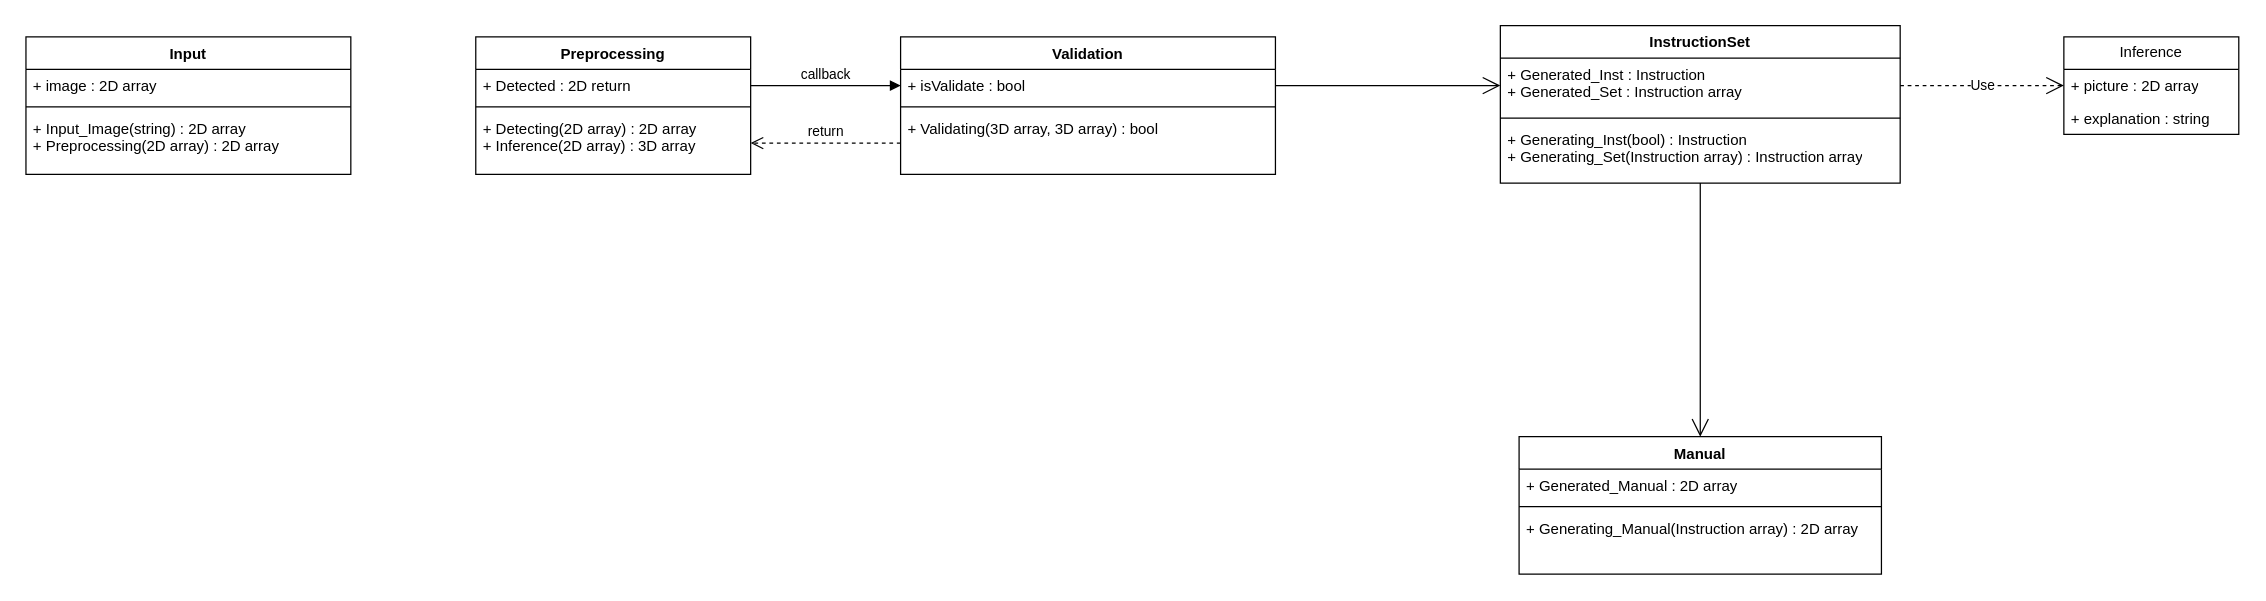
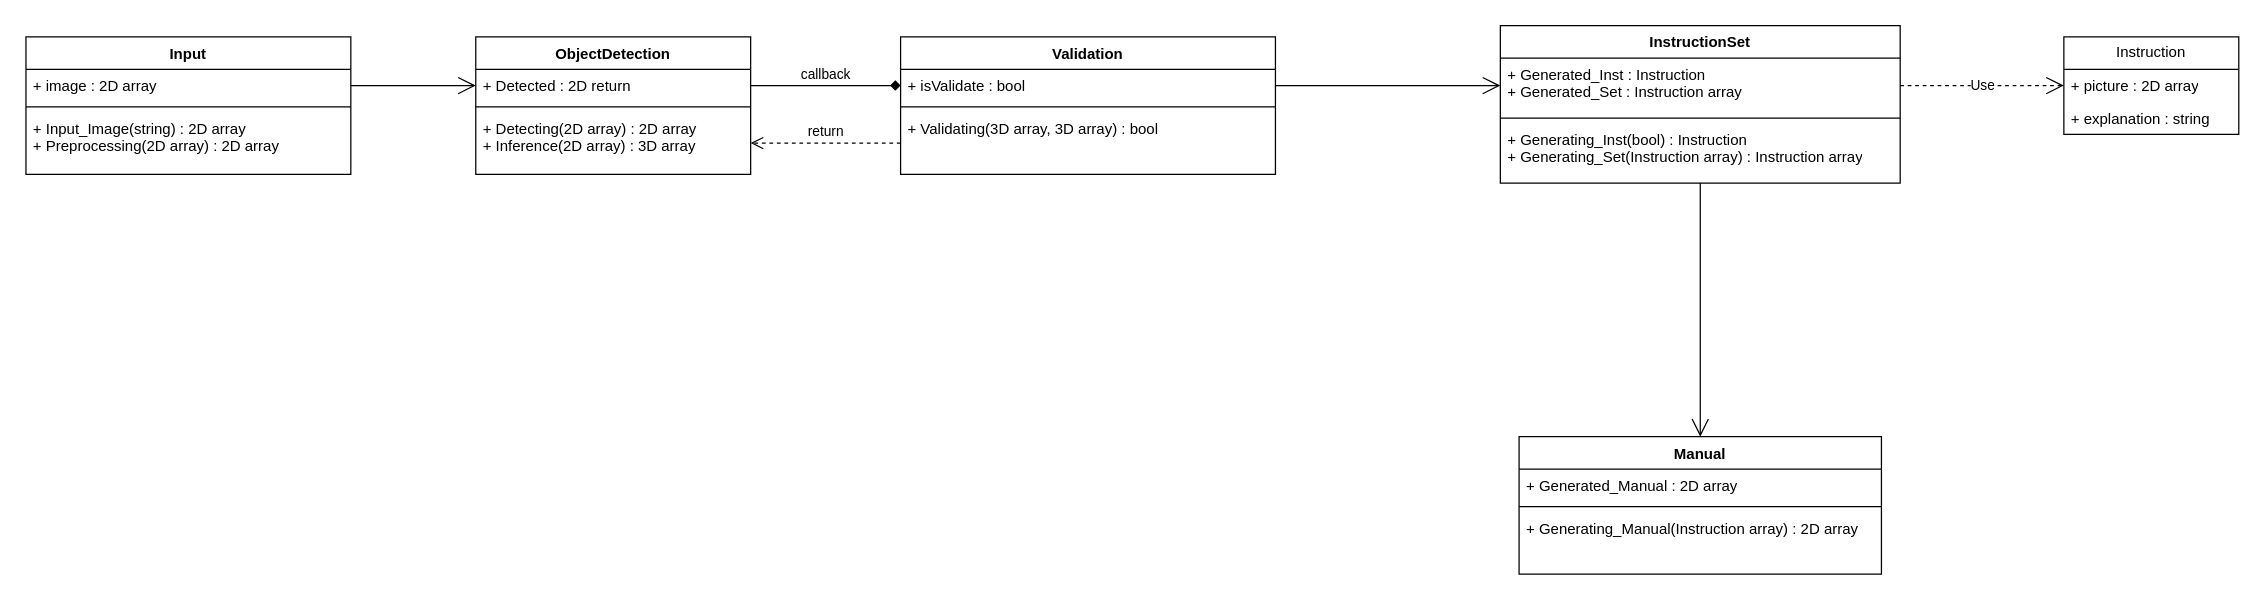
  <mxCell id="0" />
  <mxCell id="1" parent="0" />
  <mxCell id="2" value="Input" style="swimlane;fontStyle=1;align=center;verticalAlign=top;childLayout=stackLayout;horizontal=1;startSize=26;horizontalStack=0;resizeParent=1;resizeParentMax=0;resizeLast=0;collapsible=1;marginBottom=0;" parent="1" vertex="1"><mxGeometry x="20" y="29" width="260" height="110" as="geometry" /></mxCell>
  <mxCell id="3" value="+ image : 2D array" style="text;strokeColor=none;fillColor=none;align=left;verticalAlign=top;spacingLeft=4;spacingRight=4;overflow=hidden;rotatable=0;points=[[0,0.5],[1,0.5]];portConstraint=eastwest;" parent="2" vertex="1"><mxGeometry y="26" width="260" height="26" as="geometry" /></mxCell>
  <mxCell id="4" value="" style="line;strokeWidth=1;fillColor=none;align=left;verticalAlign=middle;spacingTop=-1;spacingLeft=3;spacingRight=3;rotatable=0;labelPosition=right;points=[];portConstraint=eastwest;strokeColor=inherit;" parent="2" vertex="1"><mxGeometry y="52" width="260" height="8" as="geometry" /></mxCell>
  <mxCell id="5" value="+ Input_Image(string) : 2D array&#10;+ Preprocessing(2D array) : 2D array" style="text;strokeColor=none;fillColor=none;align=left;verticalAlign=top;spacingLeft=4;spacingRight=4;overflow=hidden;rotatable=0;points=[[0,0.5],[1,0.5]];portConstraint=eastwest;" parent="2" vertex="1"><mxGeometry y="60" width="260" height="50" as="geometry" /></mxCell>
- <mxCell id="6" value="Preprocessing" style="swimlane;fontStyle=1;align=center;verticalAlign=top;childLayout=stackLayout;horizontal=1;startSize=26;horizontalStack=0;resizeParent=1;resizeParentMax=0;resizeLast=0;collapsible=1;marginBottom=0;" parent="1" vertex="1"><mxGeometry x="380" y="29" width="220" height="110" as="geometry"><mxRectangle x="-493" y="160" width="130" height="30" as="alternateBounds" /></mxGeometry></mxCell>
+ <mxCell id="6" value="ObjectDetection" style="swimlane;fontStyle=1;align=center;verticalAlign=top;childLayout=stackLayout;horizontal=1;startSize=26;horizontalStack=0;resizeParent=1;resizeParentMax=0;resizeLast=0;collapsible=1;marginBottom=0;" parent="1" vertex="1"><mxGeometry x="380" y="29" width="220" height="110" as="geometry"><mxRectangle x="-493" y="160" width="130" height="30" as="alternateBounds" /></mxGeometry></mxCell>
  <mxCell id="7" value="+ Detected : 2D return" style="text;strokeColor=none;fillColor=none;align=left;verticalAlign=top;spacingLeft=4;spacingRight=4;overflow=hidden;rotatable=0;points=[[0,0.5],[1,0.5]];portConstraint=eastwest;" parent="6" vertex="1"><mxGeometry y="26" width="220" height="26" as="geometry" /></mxCell>
  <mxCell id="8" value="" style="line;strokeWidth=1;fillColor=none;align=left;verticalAlign=middle;spacingTop=-1;spacingLeft=3;spacingRight=3;rotatable=0;labelPosition=right;points=[];portConstraint=eastwest;strokeColor=inherit;" parent="6" vertex="1"><mxGeometry y="52" width="220" height="8" as="geometry" /></mxCell>
  <mxCell id="9" value="+ Detecting(2D array) : 2D array&#10;+ Inference(2D array) : 3D array" style="text;strokeColor=none;fillColor=none;align=left;verticalAlign=top;spacingLeft=4;spacingRight=4;overflow=hidden;rotatable=0;points=[[0,0.5],[1,0.5]];portConstraint=eastwest;" parent="6" vertex="1"><mxGeometry y="60" width="220" height="50" as="geometry" /></mxCell>
  <mxCell id="10" value="Validation" style="swimlane;fontStyle=1;align=center;verticalAlign=top;childLayout=stackLayout;horizontal=1;startSize=26;horizontalStack=0;resizeParent=1;resizeParentMax=0;resizeLast=0;collapsible=1;marginBottom=0;" parent="1" vertex="1"><mxGeometry x="720" y="29" width="300" height="110" as="geometry" /></mxCell>
  <mxCell id="11" value="+ isValidate : bool" style="text;strokeColor=none;fillColor=none;align=left;verticalAlign=top;spacingLeft=4;spacingRight=4;overflow=hidden;rotatable=0;points=[[0,0.5],[1,0.5]];portConstraint=eastwest;" parent="10" vertex="1"><mxGeometry y="26" width="300" height="26" as="geometry" /></mxCell>
  <mxCell id="12" value="" style="line;strokeWidth=1;fillColor=none;align=left;verticalAlign=middle;spacingTop=-1;spacingLeft=3;spacingRight=3;rotatable=0;labelPosition=right;points=[];portConstraint=eastwest;strokeColor=inherit;" parent="10" vertex="1"><mxGeometry y="52" width="300" height="8" as="geometry" /></mxCell>
  <mxCell id="13" value="+ Validating(3D array, 3D array) : bool" style="text;strokeColor=none;fillColor=none;align=left;verticalAlign=top;spacingLeft=4;spacingRight=4;overflow=hidden;rotatable=0;points=[[0,0.5],[1,0.5]];portConstraint=eastwest;" parent="10" vertex="1"><mxGeometry y="60" width="300" height="50" as="geometry" /></mxCell>
  <mxCell id="14" value="Manual" style="swimlane;fontStyle=1;align=center;verticalAlign=top;childLayout=stackLayout;horizontal=1;startSize=26;horizontalStack=0;resizeParent=1;resizeParentMax=0;resizeLast=0;collapsible=1;marginBottom=0;whiteSpace=wrap;html=1;" parent="1" vertex="1"><mxGeometry x="1215" y="349" width="290" height="110" as="geometry" /></mxCell>
  <mxCell id="15" value="+ Generated_Manual : 2D array" style="text;strokeColor=none;fillColor=none;align=left;verticalAlign=top;spacingLeft=4;spacingRight=4;overflow=hidden;rotatable=0;points=[[0,0.5],[1,0.5]];portConstraint=eastwest;whiteSpace=wrap;html=1;" parent="14" vertex="1"><mxGeometry y="26" width="290" height="26" as="geometry" /></mxCell>
  <mxCell id="16" value="" style="line;strokeWidth=1;fillColor=none;align=left;verticalAlign=middle;spacingTop=-1;spacingLeft=3;spacingRight=3;rotatable=0;labelPosition=right;points=[];portConstraint=eastwest;strokeColor=inherit;" parent="14" vertex="1"><mxGeometry y="52" width="290" height="8" as="geometry" /></mxCell>
  <mxCell id="17" value="+ Generating_Manual(Instruction array) : 2D array&amp;nbsp;" style="text;strokeColor=none;fillColor=none;align=left;verticalAlign=top;spacingLeft=4;spacingRight=4;overflow=hidden;rotatable=0;points=[[0,0.5],[1,0.5]];portConstraint=eastwest;whiteSpace=wrap;html=1;" parent="14" vertex="1"><mxGeometry y="60" width="290" height="50" as="geometry" /></mxCell>
  <mxCell id="18" value="" style="endArrow=open;endFill=1;endSize=12;html=1;rounded=0;exitX=0.5;exitY=1;exitDx=0;exitDy=0;entryX=0.5;entryY=0;entryDx=0;entryDy=0;" parent="1" source="23" target="14" edge="1"><mxGeometry width="160" relative="1" as="geometry"><mxPoint x="650" y="219" as="sourcePoint" /><mxPoint x="810" y="219" as="targetPoint" /></mxGeometry></mxCell>
- <mxCell id="19" value="callback" style="html=1;verticalAlign=bottom;endArrow=block;edgeStyle=elbowEdgeStyle;elbow=vertical;curved=0;rounded=0;exitX=1;exitY=0.5;exitDx=0;exitDy=0;entryX=0;entryY=0.5;entryDx=0;entryDy=0;" parent="1" source="7" target="11" edge="1"><mxGeometry relative="1" as="geometry"><mxPoint x="650" y="89" as="sourcePoint" /></mxGeometry></mxCell>
+ <mxCell id="19" value="callback" style="html=1;verticalAlign=bottom;endArrow=diamond;edgeStyle=elbowEdgeStyle;elbow=vertical;curved=0;rounded=0;exitX=1;exitY=0.5;exitDx=0;exitDy=0;entryX=0;entryY=0.5;entryDx=0;entryDy=0;" parent="1" source="7" target="11" edge="1"><mxGeometry relative="1" as="geometry"><mxPoint x="650" y="89" as="sourcePoint" /></mxGeometry></mxCell>
  <mxCell id="20" value="return" style="html=1;verticalAlign=bottom;endArrow=open;dashed=1;endSize=8;edgeStyle=elbowEdgeStyle;elbow=vertical;curved=0;rounded=0;exitX=0;exitY=0.5;exitDx=0;exitDy=0;entryX=1;entryY=0.5;entryDx=0;entryDy=0;" parent="1" source="13" target="9" edge="1"><mxGeometry relative="1" as="geometry"><mxPoint x="630" y="230" as="targetPoint" /><mxPoint x="710" y="199" as="sourcePoint" /><Array as="points" /></mxGeometry></mxCell>
+ <mxCell id="21" value="" style="endArrow=open;endFill=1;endSize=12;html=1;rounded=0;exitX=1;exitY=0.5;exitDx=0;exitDy=0;entryX=0;entryY=0.5;entryDx=0;entryDy=0;" parent="1" source="3" target="7" edge="1"><mxGeometry width="160" relative="1" as="geometry"><mxPoint x="290" y="219" as="sourcePoint" /><mxPoint x="450" y="219" as="targetPoint" /></mxGeometry></mxCell>
  <mxCell id="22" value="" style="group" parent="1" vertex="1" connectable="0"><mxGeometry x="1200" y="20" width="591" height="128" as="geometry" /></mxCell>
  <mxCell id="23" value="InstructionSet" style="swimlane;fontStyle=1;align=center;verticalAlign=top;childLayout=stackLayout;horizontal=1;startSize=26;horizontalStack=0;resizeParent=1;resizeParentMax=0;resizeLast=0;collapsible=1;marginBottom=0;whiteSpace=wrap;html=1;" parent="22" vertex="1"><mxGeometry width="320" height="126" as="geometry" /></mxCell>
  <mxCell id="24" value="+ Generated_Inst : Instruction&lt;br&gt;+ Generated_Set : Instruction array" style="text;strokeColor=none;fillColor=none;align=left;verticalAlign=top;spacingLeft=4;spacingRight=4;overflow=hidden;rotatable=0;points=[[0,0.5],[1,0.5]];portConstraint=eastwest;whiteSpace=wrap;html=1;" parent="23" vertex="1"><mxGeometry y="26" width="320" height="44" as="geometry" /></mxCell>
  <mxCell id="25" value="" style="line;strokeWidth=1;fillColor=none;align=left;verticalAlign=middle;spacingTop=-1;spacingLeft=3;spacingRight=3;rotatable=0;labelPosition=right;points=[];portConstraint=eastwest;strokeColor=inherit;" parent="23" vertex="1"><mxGeometry y="70" width="320" height="8" as="geometry" /></mxCell>
  <mxCell id="26" value="+ Generating_Inst(bool) : Instruction&lt;br&gt;+ Generating_Set(Instruction array) : Instruction array" style="text;strokeColor=none;fillColor=none;align=left;verticalAlign=top;spacingLeft=4;spacingRight=4;overflow=hidden;rotatable=0;points=[[0,0.5],[1,0.5]];portConstraint=eastwest;whiteSpace=wrap;html=1;" parent="23" vertex="1"><mxGeometry y="78" width="320" height="48" as="geometry" /></mxCell>
- <mxCell id="27" value="Inference" style="swimlane;fontStyle=0;childLayout=stackLayout;horizontal=1;startSize=26;fillColor=none;horizontalStack=0;resizeParent=1;resizeParentMax=0;resizeLast=0;collapsible=1;marginBottom=0;whiteSpace=wrap;html=1;" parent="22" vertex="1"><mxGeometry x="451" y="9" width="140" height="78" as="geometry" /></mxCell>
+ <mxCell id="27" value="Instruction" style="swimlane;fontStyle=0;childLayout=stackLayout;horizontal=1;startSize=26;fillColor=none;horizontalStack=0;resizeParent=1;resizeParentMax=0;resizeLast=0;collapsible=1;marginBottom=0;whiteSpace=wrap;html=1;" parent="22" vertex="1"><mxGeometry x="451" y="9" width="140" height="78" as="geometry" /></mxCell>
  <mxCell id="28" value="+ picture : 2D array" style="text;strokeColor=none;fillColor=none;align=left;verticalAlign=top;spacingLeft=4;spacingRight=4;overflow=hidden;rotatable=0;points=[[0,0.5],[1,0.5]];portConstraint=eastwest;whiteSpace=wrap;html=1;" parent="27" vertex="1"><mxGeometry y="26" width="140" height="26" as="geometry" /></mxCell>
  <mxCell id="29" value="+ explanation : string" style="text;strokeColor=none;fillColor=none;align=left;verticalAlign=top;spacingLeft=4;spacingRight=4;overflow=hidden;rotatable=0;points=[[0,0.5],[1,0.5]];portConstraint=eastwest;whiteSpace=wrap;html=1;" parent="27" vertex="1"><mxGeometry y="52" width="140" height="26" as="geometry" /></mxCell>
  <mxCell id="30" value="Use" style="endArrow=open;endSize=12;dashed=1;html=1;rounded=0;exitX=1;exitY=0.5;exitDx=0;exitDy=0;entryX=0;entryY=0.5;entryDx=0;entryDy=0;" parent="22" source="24" target="28" edge="1"><mxGeometry width="160" relative="1" as="geometry"><mxPoint x="201" y="-30" as="sourcePoint" /><mxPoint x="451" y="40" as="targetPoint" /></mxGeometry></mxCell>
  <mxCell id="31" value="" style="endArrow=open;endFill=1;endSize=12;html=1;rounded=0;exitX=1;exitY=0.5;exitDx=0;exitDy=0;entryX=0;entryY=0.5;entryDx=0;entryDy=0;" edge="1" parent="1" source="11" target="24"><mxGeometry width="160" relative="1" as="geometry"><mxPoint x="780" y="299" as="sourcePoint" /><mxPoint x="940" y="299" as="targetPoint" /></mxGeometry></mxCell>
